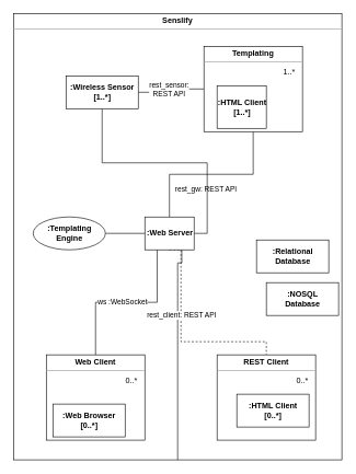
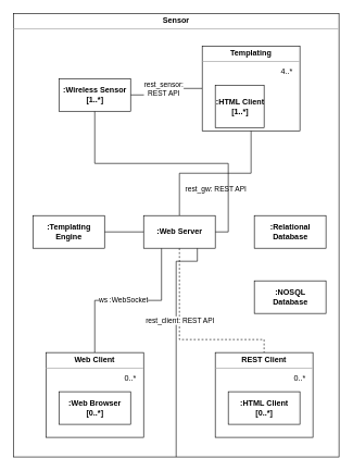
  <mxCell id="0" />
  <mxCell id="1" parent="0" />
- <mxCell id="2" value="&lt;p style=&quot;margin: 0px ; margin-top: 4px ; text-align: center&quot;&gt;&lt;b&gt;Senslify&lt;/b&gt;&lt;br&gt;&lt;/p&gt;&lt;hr size=&quot;1&quot;&gt;&lt;div style=&quot;height: 2px&quot;&gt;&lt;/div&gt;" style="verticalAlign=top;align=left;overflow=fill;fontSize=12;fontFamily=Helvetica;html=1;" parent="1" vertex="1"><mxGeometry x="20" y="20" width="500" height="680" as="geometry" /></mxCell>
+ <mxCell id="2" value="&lt;p style=&quot;margin: 0px ; margin-top: 4px ; text-align: center&quot;&gt;&lt;b&gt;Sensor&lt;/b&gt;&lt;br&gt;&lt;/p&gt;&lt;hr size=&quot;1&quot;&gt;&lt;div style=&quot;height: 2px&quot;&gt;&lt;/div&gt;" style="verticalAlign=top;align=left;overflow=fill;fontSize=12;fontFamily=Helvetica;html=1;" parent="1" vertex="1"><mxGeometry x="20" y="20" width="500" height="680" as="geometry" /></mxCell>
  <mxCell id="3" style="edgeStyle=orthogonalEdgeStyle;rounded=0;orthogonalLoop=1;jettySize=auto;html=1;exitX=0.5;exitY=0;exitDx=0;exitDy=0;entryX=0.5;entryY=1;entryDx=0;entryDy=0;endArrow=none;endFill=0;" parent="1" source="11" target="20" edge="1"><mxGeometry relative="1" as="geometry" /></mxCell>
  <mxCell id="4" value="rest_gw: REST API" style="edgeLabel;html=1;align=center;verticalAlign=middle;resizable=0;points=[];" parent="3" vertex="1" connectable="0"><mxGeometry x="-0.682" y="1" relative="1" as="geometry"><mxPoint x="56" y="-3" as="offset" /></mxGeometry></mxCell>
  <mxCell id="5" style="edgeStyle=orthogonalEdgeStyle;rounded=0;orthogonalLoop=1;jettySize=auto;html=1;exitX=0.25;exitY=1;exitDx=0;exitDy=0;entryX=0.5;entryY=0;entryDx=0;entryDy=0;endArrow=none;endFill=0;" parent="1" source="11" target="16" edge="1"><mxGeometry relative="1" as="geometry" /></mxCell>
  <mxCell id="6" value="ws :WebSocket" style="edgeLabel;html=1;align=center;verticalAlign=middle;resizable=0;points=[];" parent="5" vertex="1" connectable="0"><mxGeometry x="0.178" y="-1" relative="1" as="geometry"><mxPoint x="16" as="offset" /></mxGeometry></mxCell>
  <mxCell id="7" style="edgeStyle=orthogonalEdgeStyle;rounded=0;orthogonalLoop=1;jettySize=auto;html=1;exitX=1;exitY=0.5;exitDx=0;exitDy=0;endArrow=none;endFill=0;" parent="1" source="11" target="21" edge="1"><mxGeometry relative="1" as="geometry" /></mxCell>
  <mxCell id="8" style="edgeStyle=orthogonalEdgeStyle;rounded=0;orthogonalLoop=1;jettySize=auto;html=1;exitX=0.75;exitY=1;exitDx=0;exitDy=0;endArrow=none;endFill=0;" parent="1" source="11" target="2" edge="1"><mxGeometry relative="1" as="geometry" /></mxCell>
  <mxCell id="9" style="edgeStyle=orthogonalEdgeStyle;rounded=0;orthogonalLoop=1;jettySize=auto;html=1;exitX=0.5;exitY=1;exitDx=0;exitDy=0;entryX=0.5;entryY=0;entryDx=0;entryDy=0;endArrow=none;endFill=0;dashed=1;" parent="1" source="11" target="24" edge="1"><mxGeometry relative="1" as="geometry"><Array as="points"><mxPoint x="275" y="520" /><mxPoint x="405" y="520" /></Array></mxGeometry></mxCell>
  <mxCell id="10" value="rest_client: REST API" style="edgeLabel;html=1;align=center;verticalAlign=middle;resizable=0;points=[];" parent="9" vertex="1" connectable="0"><mxGeometry x="-0.241" relative="1" as="geometry"><mxPoint as="offset" /></mxGeometry></mxCell>
- <mxCell id="11" value="&lt;b&gt;:Web Server&lt;/b&gt;" style="html=1;" parent="1" vertex="1"><mxGeometry x="220" y="330" width="75" height="50" as="geometry" /></mxCell>
- <mxCell id="12" value="&lt;div&gt;&lt;b&gt;:NOSQL &lt;br&gt;&lt;/b&gt;&lt;/div&gt;&lt;div&gt;&lt;b&gt;Database&lt;/b&gt;&lt;/div&gt;" style="html=1;" parent="1" vertex="1"><mxGeometry x="405" y="430" width="110" height="50" as="geometry" /></mxCell>
- <mxCell id="13" value="&lt;div&gt;&lt;b&gt;:Relational&lt;/b&gt;&lt;/div&gt;&lt;div&gt;&lt;b&gt;Database&lt;br&gt;&lt;/b&gt;&lt;/div&gt;" style="html=1;" parent="1" vertex="1"><mxGeometry x="390" y="365" width="110" height="50" as="geometry" /></mxCell>
+ <mxCell id="11" value="&lt;b&gt;:Web Server&lt;/b&gt;" style="html=1;" parent="1" vertex="1"><mxGeometry x="220" y="330" width="110" height="50" as="geometry" /></mxCell>
+ <mxCell id="12" value="&lt;div&gt;&lt;b&gt;:NOSQL &lt;br&gt;&lt;/b&gt;&lt;/div&gt;&lt;div&gt;&lt;b&gt;Database&lt;/b&gt;&lt;/div&gt;" style="html=1;" parent="1" vertex="1"><mxGeometry x="390" y="430" width="110" height="50" as="geometry" /></mxCell>
+ <mxCell id="13" value="&lt;div&gt;&lt;b&gt;:Relational&lt;/b&gt;&lt;/div&gt;&lt;div&gt;&lt;b&gt;Database&lt;br&gt;&lt;/b&gt;&lt;/div&gt;" style="html=1;" parent="1" vertex="1"><mxGeometry x="390" y="330" width="110" height="50" as="geometry" /></mxCell>
  <mxCell id="14" style="edgeStyle=orthogonalEdgeStyle;rounded=0;orthogonalLoop=1;jettySize=auto;html=1;exitX=1;exitY=0.5;exitDx=0;exitDy=0;entryX=0;entryY=0.5;entryDx=0;entryDy=0;endArrow=none;endFill=0;" parent="1" source="15" target="11" edge="1"><mxGeometry relative="1" as="geometry" /></mxCell>
- <mxCell id="15" value="&lt;div&gt;&lt;b&gt;:Templating&lt;/b&gt;&lt;/div&gt;&lt;div&gt;&lt;b&gt;Engine&lt;br&gt;&lt;/b&gt;&lt;/div&gt;" style="ellipse;html=1;" parent="1" vertex="1"><mxGeometry x="50" y="330" width="110" height="50" as="geometry" /></mxCell>
+ <mxCell id="15" value="&lt;div&gt;&lt;b&gt;:Templating&lt;/b&gt;&lt;/div&gt;&lt;div&gt;&lt;b&gt;Engine&lt;br&gt;&lt;/b&gt;&lt;/div&gt;" style="html=1;" parent="1" vertex="1"><mxGeometry x="50" y="330" width="110" height="50" as="geometry" /></mxCell>
  <mxCell id="16" value="&lt;p style=&quot;margin: 0px ; margin-top: 4px ; text-align: center&quot;&gt;&lt;b&gt;Web Client&lt;/b&gt;&lt;br&gt;&lt;/p&gt;&lt;hr size=&quot;1&quot;&gt;&lt;div style=&quot;height: 2px&quot;&gt;&lt;/div&gt;" style="verticalAlign=top;align=left;overflow=fill;fontSize=12;fontFamily=Helvetica;html=1;" parent="1" vertex="1"><mxGeometry x="70" y="540" width="150" height="130" as="geometry" /></mxCell>
- <mxCell id="17" value="&lt;b&gt;:Web Browser&lt;br&gt;[0..*]&lt;/b&gt;" style="html=1;" parent="1" vertex="1"><mxGeometry x="80" y="615" width="110" height="50" as="geometry" /></mxCell>
+ <mxCell id="17" value="&lt;b&gt;:Web Browser&lt;br&gt;[0..*]&lt;/b&gt;" style="html=1;" parent="1" vertex="1"><mxGeometry x="90" y="600" width="110" height="50" as="geometry" /></mxCell>
  <mxCell id="18" style="edgeStyle=orthogonalEdgeStyle;rounded=0;orthogonalLoop=1;jettySize=auto;html=1;exitX=0;exitY=0.5;exitDx=0;exitDy=0;entryX=1;entryY=0.5;entryDx=0;entryDy=0;endArrow=none;endFill=0;" parent="1" source="20" target="21" edge="1"><mxGeometry relative="1" as="geometry" /></mxCell>
  <mxCell id="19" value="&lt;div&gt;rest_sensor: &lt;br&gt;&lt;/div&gt;&lt;div&gt;REST API&lt;/div&gt;" style="edgeLabel;html=1;align=center;verticalAlign=middle;resizable=0;points=[];" parent="18" vertex="1" connectable="0"><mxGeometry x="-0.267" y="1" relative="1" as="geometry"><mxPoint x="-16" y="-1" as="offset" /></mxGeometry></mxCell>
  <mxCell id="20" value="&lt;p style=&quot;margin: 0px ; margin-top: 4px ; text-align: center&quot;&gt;&lt;b&gt;Templating&lt;/b&gt;&lt;br&gt;&lt;/p&gt;&lt;hr size=&quot;1&quot;&gt;&lt;div style=&quot;height: 2px&quot;&gt;&lt;/div&gt;" style="verticalAlign=top;align=left;overflow=fill;fontSize=12;fontFamily=Helvetica;html=1;" parent="1" vertex="1"><mxGeometry x="310" y="70" width="150" height="130" as="geometry" /></mxCell>
- <mxCell id="21" value="&lt;b&gt;:Wireless Sensor&lt;br&gt;[1..*]&lt;/b&gt;" style="html=1;" parent="1" vertex="1"><mxGeometry x="100" y="115" width="110" height="50" as="geometry" /></mxCell>
- <mxCell id="22" value="1..*" style="text;html=1;strokeColor=none;fillColor=none;align=center;verticalAlign=middle;whiteSpace=wrap;rounded=0;dashed=1;" parent="1" vertex="1"><mxGeometry x="420" y="100" width="40" height="20" as="geometry" /></mxCell>
+ <mxCell id="21" value="&lt;b&gt;:Wireless Sensor&lt;br&gt;[1..*]&lt;/b&gt;" style="html=1;" parent="1" vertex="1"><mxGeometry x="90" y="120" width="110" height="50" as="geometry" /></mxCell>
+ <mxCell id="22" value="4..*" style="text;html=1;strokeColor=none;fillColor=none;align=center;verticalAlign=middle;whiteSpace=wrap;rounded=0;dashed=1;" parent="1" vertex="1"><mxGeometry x="420" y="100" width="40" height="20" as="geometry" /></mxCell>
  <mxCell id="23" value="0..*" style="text;html=1;strokeColor=none;fillColor=none;align=center;verticalAlign=middle;whiteSpace=wrap;rounded=0;dashed=1;" parent="1" vertex="1"><mxGeometry x="180" y="570" width="40" height="20" as="geometry" /></mxCell>
  <mxCell id="24" value="&lt;p style=&quot;margin: 0px ; margin-top: 4px ; text-align: center&quot;&gt;&lt;b&gt;REST Client&lt;/b&gt;&lt;br&gt;&lt;/p&gt;&lt;hr size=&quot;1&quot;&gt;&lt;div style=&quot;height: 2px&quot;&gt;&lt;/div&gt;" style="verticalAlign=top;align=left;overflow=fill;fontSize=12;fontFamily=Helvetica;html=1;" parent="1" vertex="1"><mxGeometry x="330" y="540" width="150" height="130" as="geometry" /></mxCell>
- <mxCell id="25" value="&lt;div&gt;&lt;b&gt;:HTML Client&lt;/b&gt;&lt;/div&gt;&lt;div&gt;&lt;b&gt;[0..*]&lt;br&gt;&lt;/b&gt;&lt;/div&gt;" style="html=1;" parent="1" vertex="1"><mxGeometry x="360" y="600" width="110" height="50" as="geometry" /></mxCell>
+ <mxCell id="25" value="&lt;div&gt;&lt;b&gt;:HTML Client&lt;/b&gt;&lt;/div&gt;&lt;div&gt;&lt;b&gt;[0..*]&lt;br&gt;&lt;/b&gt;&lt;/div&gt;" style="html=1;" parent="1" vertex="1"><mxGeometry x="350" y="600" width="110" height="50" as="geometry" /></mxCell>
  <mxCell id="26" value="0..*" style="text;html=1;strokeColor=none;fillColor=none;align=center;verticalAlign=middle;whiteSpace=wrap;rounded=0;dashed=1;" parent="1" vertex="1"><mxGeometry x="440" y="570" width="40" height="20" as="geometry" /></mxCell>
  <mxCell id="27" value="&lt;div&gt;&lt;b&gt;:HTML Client&lt;/b&gt;&lt;/div&gt;&lt;div&gt;&lt;b&gt;[1..*]&lt;br&gt;&lt;/b&gt;&lt;/div&gt;" style="html=1;" parent="1" vertex="1"><mxGeometry x="330" y="130" width="75" height="65" as="geometry" /></mxCell>
